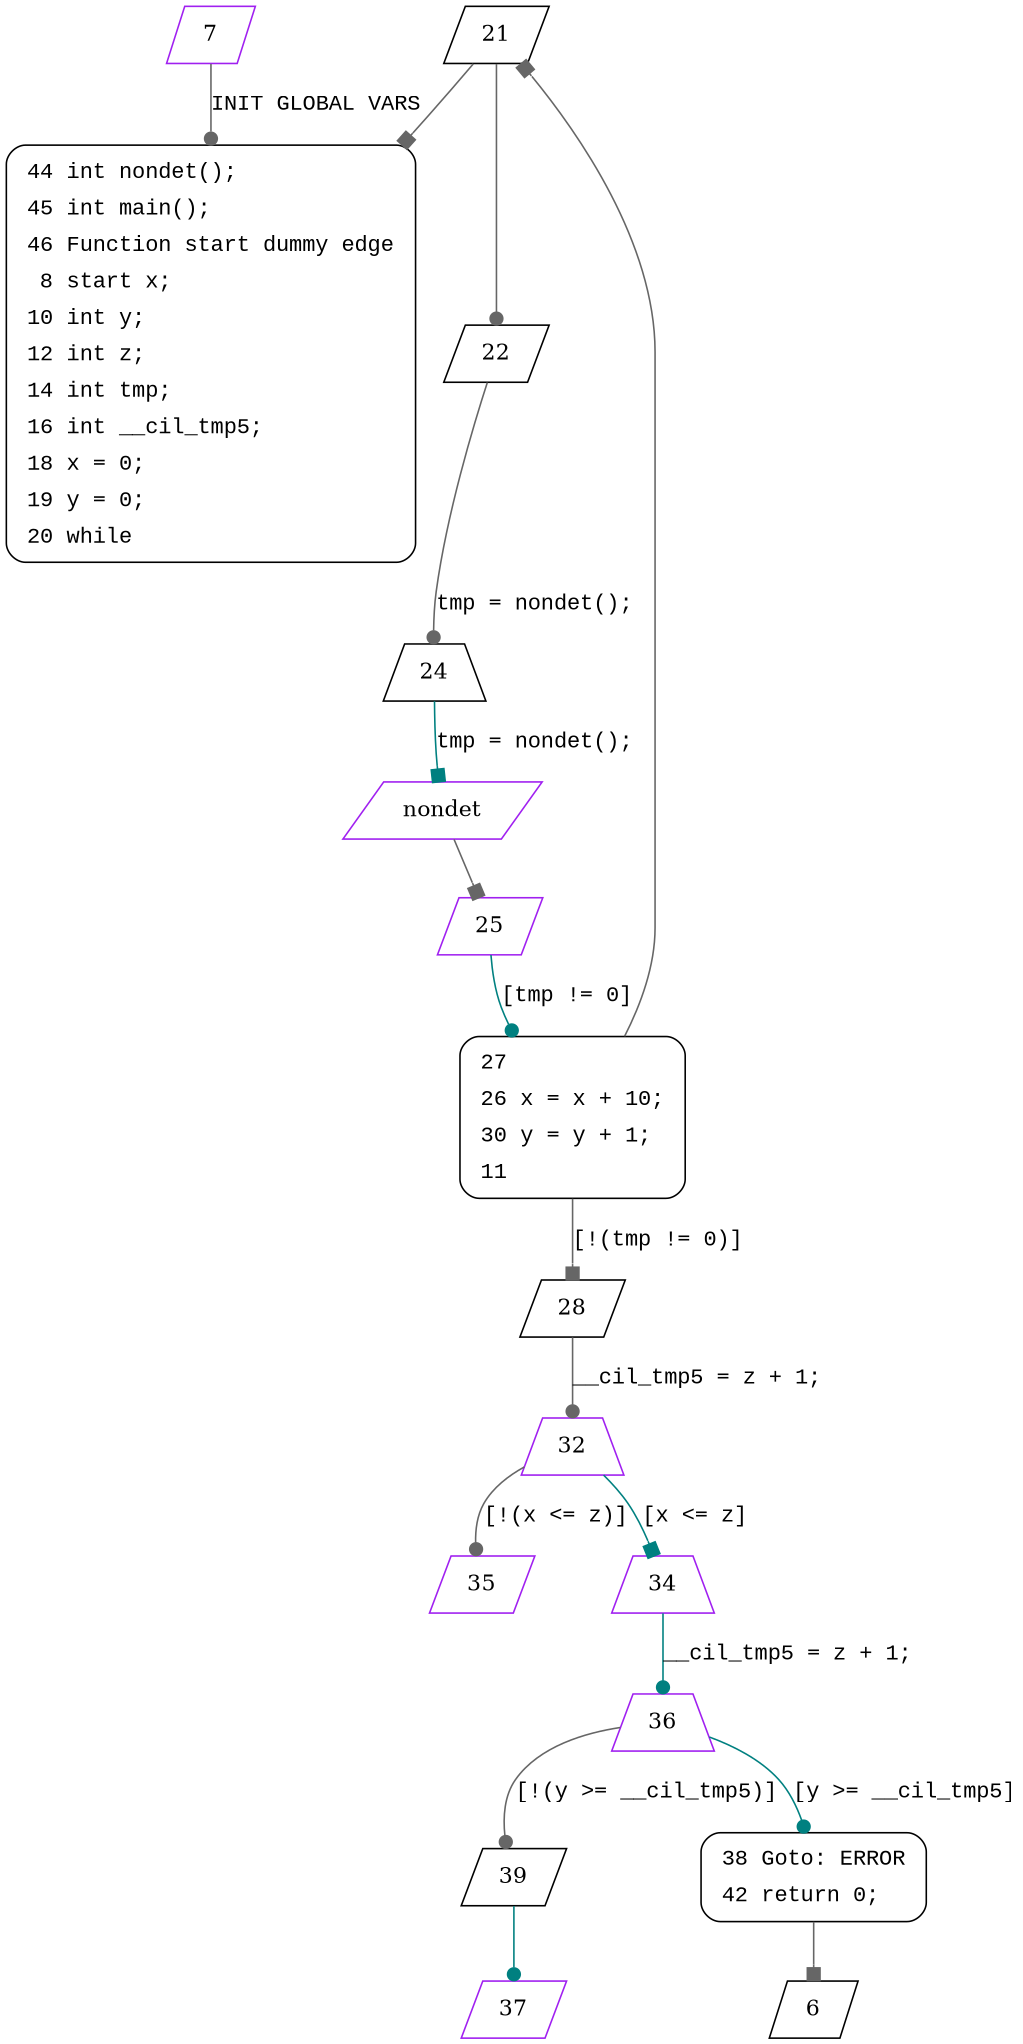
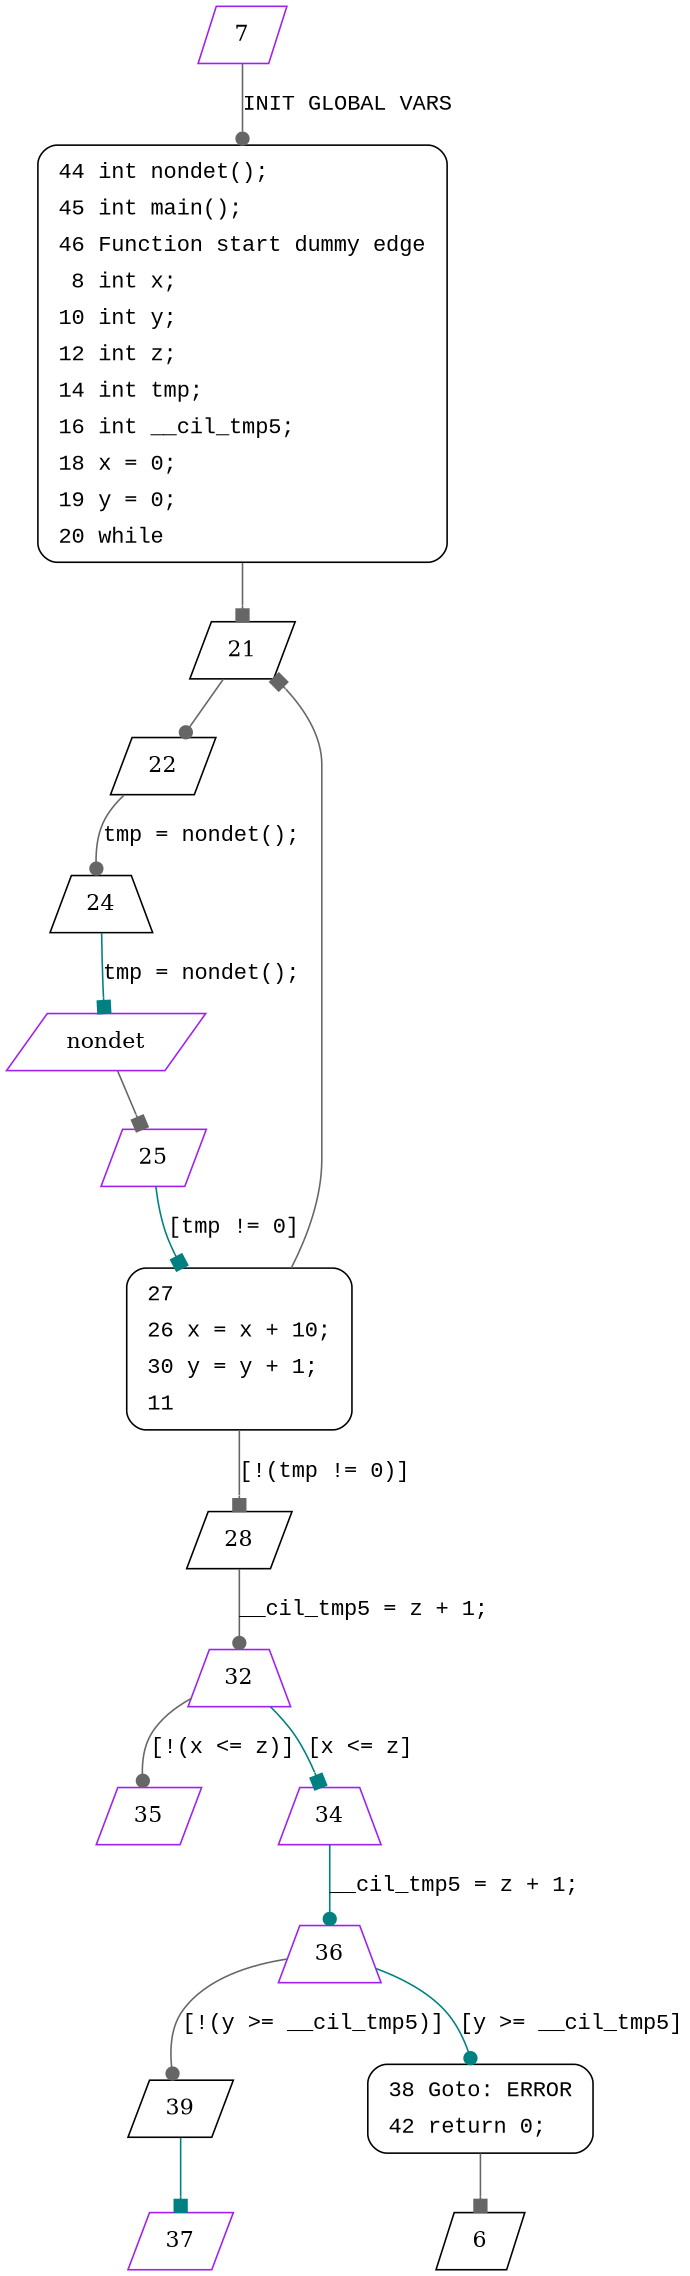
  digraph {
    node [shape=parallelogram color=purple]
    edge [arrowhead=dot color=gray40 fontname="Courier New"]
-   n1 [fillcolor=white fontname="Courier New" label=<<table border="0" cellborder="0" cellpadding="3" bgcolor="white"><tr><td align="right">44</td><td align="left">int nondet();</td></tr><tr><td align="right">45</td><td align="left">int main();</td></tr><tr><td align="right">46</td><td align="left">Function start dummy edge</td></tr><tr><td align="right">8</td><td align="left">start x;</td></tr><tr><td align="right">10</td><td align="left">int y;</td></tr><tr><td align="right">12</td><td align="left">int z;</td></tr><tr><td align="right">14</td><td align="left">int tmp;</td></tr><tr><td align="right">16</td><td align="left">int __cil_tmp5;</td></tr><tr><td align="right">18</td><td align="left">x = 0;</td></tr><tr><td align="right">19</td><td align="left">y = 0;</td></tr><tr><td align="right">20</td><td align="left">while</td></tr></table>> penwidth=1 shape=Mrecord style="filled,bold" color=""]
+   n1 [fillcolor=white fontname="Courier New" label=<<table border="0" cellborder="0" cellpadding="3" bgcolor="white"><tr><td align="right">44</td><td align="left">int nondet();</td></tr><tr><td align="right">45</td><td align="left">int main();</td></tr><tr><td align="right">46</td><td align="left">Function start dummy edge</td></tr><tr><td align="right">8</td><td align="left">int x;</td></tr><tr><td align="right">10</td><td align="left">int y;</td></tr><tr><td align="right">12</td><td align="left">int z;</td></tr><tr><td align="right">14</td><td align="left">int tmp;</td></tr><tr><td align="right">16</td><td align="left">int __cil_tmp5;</td></tr><tr><td align="right">18</td><td align="left">x = 0;</td></tr><tr><td align="right">19</td><td align="left">y = 0;</td></tr><tr><td align="right">20</td><td align="left">while</td></tr></table>> penwidth=1 shape=Mrecord style="filled,bold" color=""]
    7
    21 [color=black]
    22 [color=black]
    24 [color=black shape=trapezium]
    n6 [label=nondet]
    25
    n8 [fillcolor=white fontname="Courier New" label=<<table border="0" cellborder="0" cellpadding="3" bgcolor="white"><tr><td align="right">27</td><td align="left"></td></tr><tr><td align="right">26</td><td align="left">x = x + 10;</td></tr><tr><td align="right">30</td><td align="left">y = y + 1;</td></tr><tr><td align="right">11</td><td align="left"></td></tr></table>> penwidth=1 shape=Mrecord style="filled,bold" color=""]
    28 [color=black]
    32 [shape=trapezium]
    35
    34 [shape=trapezium]
    36 [shape=trapezium]
    39 [color=black]
    n15 [fillcolor=white fontname="Courier New" label=<<table border="0" cellborder="0" cellpadding="3" bgcolor="white"><tr><td align="right">38</td><td align="left">Goto: ERROR</td></tr><tr><td align="right">42</td><td align="left">return 0;</td></tr></table>> penwidth=1 shape=Mrecord style="filled,bold" color=""]
    37
    6 [color=black]
-   21 -> n1 [arrowhead=box fontname=""]
+   n1 -> 21 [arrowhead=box fontname=""]
    7 -> n1 [label="INIT GLOBAL VARS"]
    21 -> 22
    22 -> 24 [label="tmp = nondet();"]
    24 -> n6 [arrowhead=box color=teal label="tmp = nondet();"]
    n6 -> 25 [arrowhead=box]
-   25 -> n8 [color=teal label="[tmp != 0]"]
+   25 -> n8 [arrowhead=box color=teal label="[tmp != 0]"]
    n8 -> 21 [arrowhead=box fontname=""]
    n8 -> 28 [arrowhead=box label="[!(tmp != 0)]"]
    28 -> 32 [label="__cil_tmp5 = z + 1;"]
    32 -> 35 [label="[!(x <= z)]"]
    32 -> 34 [arrowhead=box color=teal label="[x <= z]"]
    34 -> 36 [color=teal label="__cil_tmp5 = z + 1;"]
    36 -> 39 [label="[!(y >= __cil_tmp5)]"]
    36 -> n15 [color=teal label="[y >= __cil_tmp5]"]
-   39 -> 37 [color=teal]
+   39 -> 37 [arrowhead=box color=teal]
    n15 -> 6 [arrowhead=box fontname=""]
  }
